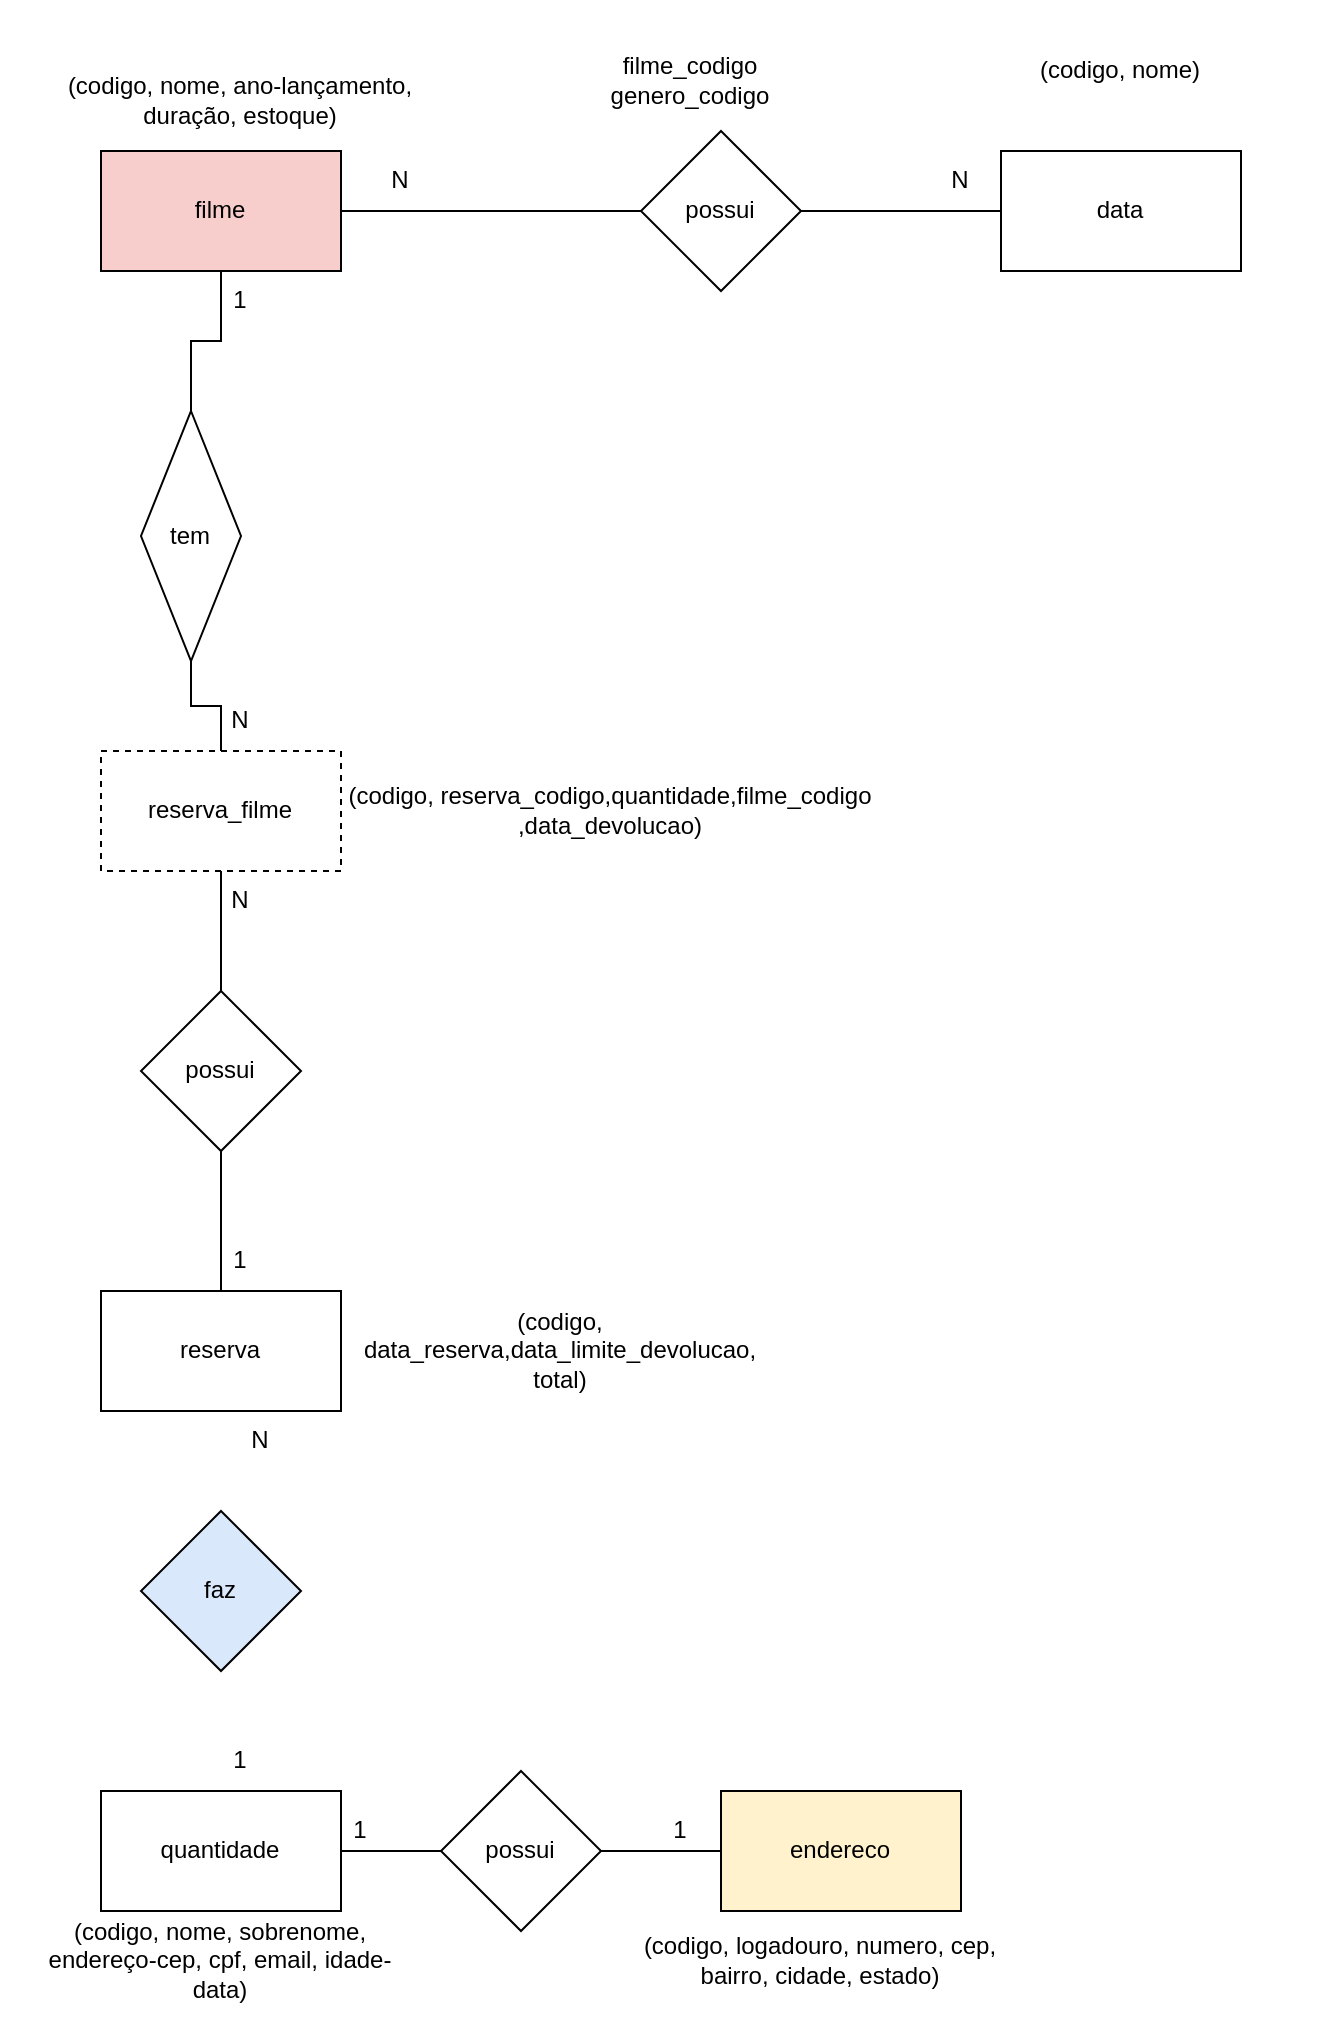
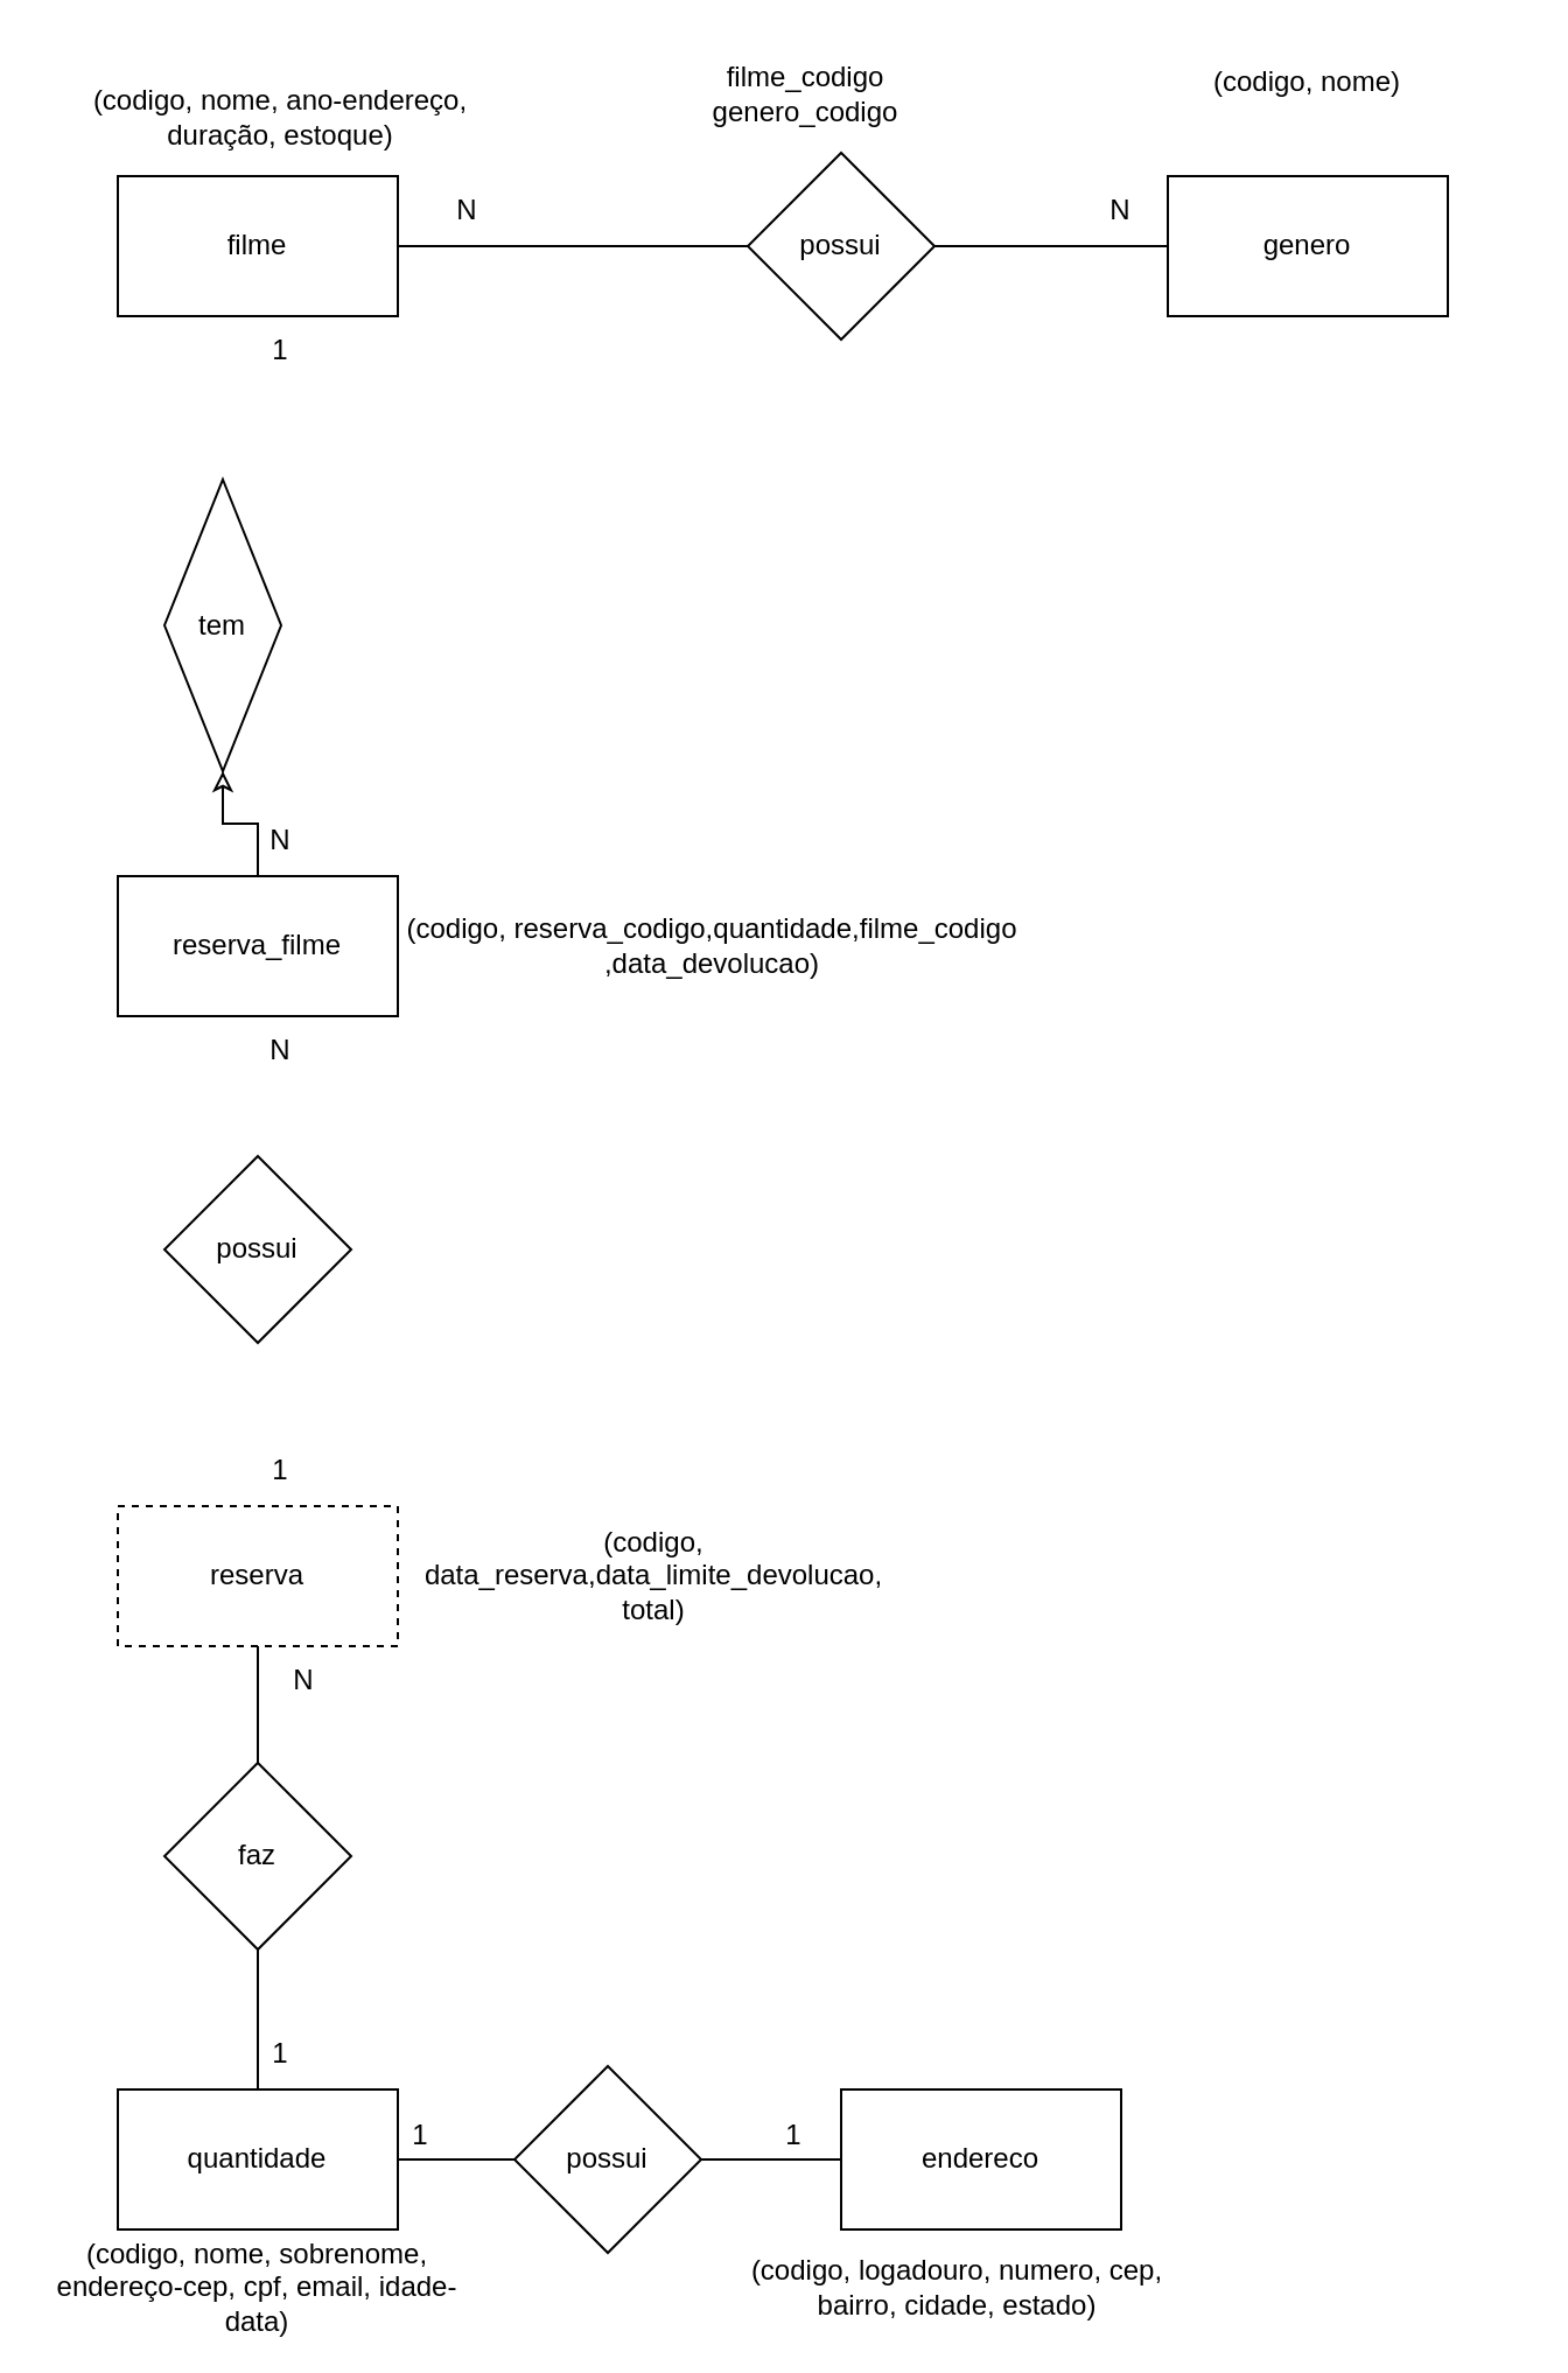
  <mxCell id="0" />
  <mxCell id="1" parent="0" />
- <mxCell id="2" style="edgeStyle=orthogonalEdgeStyle;rounded=0;orthogonalLoop=1;jettySize=auto;html=1;entryX=0.5;entryY=0;entryDx=0;entryDy=0;endArrow=none;endFill=0;" edge="1" parent="1" source="3" target="36"><mxGeometry relative="1" as="geometry" /></mxCell>
- <mxCell id="3" value="filme" style="rounded=0;whiteSpace=wrap;html=1;fillColor=#f8cecc;" vertex="1" parent="1"><mxGeometry x="50" y="75" width="120" height="60" as="geometry" /></mxCell>
+ <mxCell id="3" value="filme" style="rounded=0;whiteSpace=wrap;html=1;" vertex="1" parent="1"><mxGeometry x="50" y="75" width="120" height="60" as="geometry" /></mxCell>
  <mxCell id="4" style="edgeStyle=orthogonalEdgeStyle;rounded=0;orthogonalLoop=1;jettySize=auto;html=1;exitX=0;exitY=0.5;exitDx=0;exitDy=0;entryX=1;entryY=0.5;entryDx=0;entryDy=0;endArrow=none;endFill=0;" edge="1" parent="1" source="5" target="8"><mxGeometry relative="1" as="geometry" /></mxCell>
- <mxCell id="5" value="data" style="rounded=0;whiteSpace=wrap;html=1;" vertex="1" parent="1"><mxGeometry x="500" y="75" width="120" height="60" as="geometry" /></mxCell>
- <mxCell id="6" value="(codigo, nome, ano-lançamento, duração, estoque)" style="text;html=1;strokeColor=none;fillColor=none;align=center;verticalAlign=middle;whiteSpace=wrap;rounded=0;" vertex="1" parent="1"><mxGeometry x="30" y="35" width="180" height="30" as="geometry" /></mxCell>
+ <mxCell id="5" value="genero" style="rounded=0;whiteSpace=wrap;html=1;" vertex="1" parent="1"><mxGeometry x="500" y="75" width="120" height="60" as="geometry" /></mxCell>
+ <mxCell id="6" value="(codigo, nome, ano-endereço, duração, estoque)" style="text;html=1;strokeColor=none;fillColor=none;align=center;verticalAlign=middle;whiteSpace=wrap;rounded=0;" vertex="1" parent="1"><mxGeometry x="30" y="35" width="180" height="30" as="geometry" /></mxCell>
  <mxCell id="7" style="edgeStyle=orthogonalEdgeStyle;rounded=0;orthogonalLoop=1;jettySize=auto;html=1;exitX=0;exitY=0.5;exitDx=0;exitDy=0;entryX=1;entryY=0.5;entryDx=0;entryDy=0;endArrow=none;endFill=0;" edge="1" parent="1" source="8" target="3"><mxGeometry relative="1" as="geometry" /></mxCell>
  <mxCell id="8" value="possui" style="rhombus;whiteSpace=wrap;html=1;" vertex="1" parent="1"><mxGeometry x="320" y="65" width="80" height="80" as="geometry" /></mxCell>
  <mxCell id="9" value="(codigo, nome)" style="text;html=1;strokeColor=none;fillColor=none;align=center;verticalAlign=middle;whiteSpace=wrap;rounded=0;" vertex="1" parent="1"><mxGeometry x="470" y="20" width="180" height="30" as="geometry" /></mxCell>
  <mxCell id="10" value="filme_codigo&lt;br&gt;genero_codigo" style="text;html=1;strokeColor=none;fillColor=none;align=center;verticalAlign=middle;whiteSpace=wrap;rounded=0;" vertex="1" parent="1"><mxGeometry x="300" y="25" width="90" height="30" as="geometry" /></mxCell>
  <mxCell id="11" value="quantidade" style="rounded=0;whiteSpace=wrap;html=1;" vertex="1" parent="1"><mxGeometry x="50" y="895" width="120" height="60" as="geometry" /></mxCell>
  <mxCell id="12" value="(codigo, nome, sobrenome, endereço-cep, cpf, email, idade-data)" style="text;html=1;strokeColor=none;fillColor=none;align=center;verticalAlign=middle;whiteSpace=wrap;rounded=0;" vertex="1" parent="1"><mxGeometry x="20" y="965" width="180" height="30" as="geometry" /></mxCell>
  <mxCell id="13" value="N" style="text;html=1;strokeColor=none;fillColor=none;align=center;verticalAlign=middle;whiteSpace=wrap;rounded=0;" vertex="1" parent="1"><mxGeometry x="170" y="75" width="60" height="30" as="geometry" /></mxCell>
  <mxCell id="14" value="N" style="text;html=1;strokeColor=none;fillColor=none;align=center;verticalAlign=middle;whiteSpace=wrap;rounded=0;" vertex="1" parent="1"><mxGeometry x="450" y="75" width="60" height="30" as="geometry" /></mxCell>
  <mxCell id="15" value="" style="edgeStyle=orthogonalEdgeStyle;rounded=0;orthogonalLoop=1;jettySize=auto;html=1;endArrow=none;endFill=0;" edge="1" parent="1" source="17" target="18"><mxGeometry relative="1" as="geometry" /></mxCell>
  <mxCell id="16" style="edgeStyle=orthogonalEdgeStyle;rounded=0;orthogonalLoop=1;jettySize=auto;html=1;entryX=1;entryY=0.5;entryDx=0;entryDy=0;endArrow=none;endFill=0;" edge="1" parent="1" source="17" target="11"><mxGeometry relative="1" as="geometry" /></mxCell>
  <mxCell id="17" value="possui" style="rhombus;whiteSpace=wrap;html=1;" vertex="1" parent="1"><mxGeometry x="220" y="885" width="80" height="80" as="geometry" /></mxCell>
- <mxCell id="18" value="endereco" style="rounded=0;whiteSpace=wrap;html=1;fillColor=#fff2cc;" vertex="1" parent="1"><mxGeometry x="360" y="895" width="120" height="60" as="geometry" /></mxCell>
+ <mxCell id="18" value="endereco" style="rounded=0;whiteSpace=wrap;html=1;" vertex="1" parent="1"><mxGeometry x="360" y="895" width="120" height="60" as="geometry" /></mxCell>
  <mxCell id="19" value="1" style="text;html=1;strokeColor=none;fillColor=none;align=center;verticalAlign=middle;whiteSpace=wrap;rounded=0;" vertex="1" parent="1"><mxGeometry x="150" y="900" width="60" height="30" as="geometry" /></mxCell>
  <mxCell id="20" value="1" style="text;html=1;strokeColor=none;fillColor=none;align=center;verticalAlign=middle;whiteSpace=wrap;rounded=0;" vertex="1" parent="1"><mxGeometry x="310" y="900" width="60" height="30" as="geometry" /></mxCell>
  <mxCell id="21" value="(codigo, logadouro, numero, cep, bairro, cidade, estado)" style="text;html=1;strokeColor=none;fillColor=none;align=center;verticalAlign=middle;whiteSpace=wrap;rounded=0;" vertex="1" parent="1"><mxGeometry x="320" y="965" width="180" height="30" as="geometry" /></mxCell>
- <mxCell id="23" value="faz" style="rhombus;whiteSpace=wrap;html=1;fillColor=#dae8fc;" vertex="1" parent="1"><mxGeometry x="70" y="755" width="80" height="80" as="geometry" /></mxCell>
- <mxCell id="25" style="edgeStyle=orthogonalEdgeStyle;rounded=0;orthogonalLoop=1;jettySize=auto;html=1;entryX=0.5;entryY=1;entryDx=0;entryDy=0;endArrow=none;endFill=0;" edge="1" parent="1" source="26" target="31"><mxGeometry relative="1" as="geometry" /></mxCell>
- <mxCell id="26" value="reserva" style="rounded=0;whiteSpace=wrap;html=1;" vertex="1" parent="1"><mxGeometry x="50" y="645" width="120" height="60" as="geometry" /></mxCell>
+ <mxCell id="22" style="edgeStyle=orthogonalEdgeStyle;rounded=0;orthogonalLoop=1;jettySize=auto;html=1;endArrow=none;endFill=0;" edge="1" parent="1" source="23" target="11"><mxGeometry relative="1" as="geometry" /></mxCell>
+ <mxCell id="23" value="faz" style="rhombus;whiteSpace=wrap;html=1;" vertex="1" parent="1"><mxGeometry x="70" y="755" width="80" height="80" as="geometry" /></mxCell>
+ <mxCell id="24" style="edgeStyle=orthogonalEdgeStyle;rounded=0;orthogonalLoop=1;jettySize=auto;html=1;entryX=0.5;entryY=0;entryDx=0;entryDy=0;endArrow=none;endFill=0;" edge="1" parent="1" source="26" target="23"><mxGeometry relative="1" as="geometry" /></mxCell>
+ <mxCell id="26" value="reserva" style="rounded=0;whiteSpace=wrap;html=1;dashed=1;" vertex="1" parent="1"><mxGeometry x="50" y="645" width="120" height="60" as="geometry" /></mxCell>
  <mxCell id="27" value="N" style="text;html=1;strokeColor=none;fillColor=none;align=center;verticalAlign=middle;whiteSpace=wrap;rounded=0;" vertex="1" parent="1"><mxGeometry x="100" y="705" width="60" height="30" as="geometry" /></mxCell>
  <mxCell id="28" value="1" style="text;html=1;strokeColor=none;fillColor=none;align=center;verticalAlign=middle;whiteSpace=wrap;rounded=0;" vertex="1" parent="1"><mxGeometry x="90" y="865" width="60" height="30" as="geometry" /></mxCell>
  <mxCell id="29" value="(codigo, data_reserva,data_limite_devolucao, total)" style="text;html=1;strokeColor=none;fillColor=none;align=center;verticalAlign=middle;whiteSpace=wrap;rounded=0;" vertex="1" parent="1"><mxGeometry x="170" y="660" width="220" height="30" as="geometry" /></mxCell>
- <mxCell id="30" style="edgeStyle=orthogonalEdgeStyle;rounded=0;orthogonalLoop=1;jettySize=auto;html=1;entryX=0.5;entryY=1;entryDx=0;entryDy=0;endArrow=none;endFill=0;" edge="1" parent="1" source="31" target="36"><mxGeometry relative="1" as="geometry" /></mxCell>
- <mxCell id="31" value="reserva_filme" style="rounded=0;whiteSpace=wrap;html=1;dashed=1;" vertex="1" parent="1"><mxGeometry x="50" y="375" width="120" height="60" as="geometry" /></mxCell>
+ <mxCell id="30" style="edgeStyle=orthogonalEdgeStyle;rounded=0;orthogonalLoop=1;jettySize=auto;html=1;entryX=0.5;entryY=1;entryDx=0;entryDy=0;endArrow=classic;endFill=0;" edge="1" parent="1" source="31" target="36"><mxGeometry relative="1" as="geometry" /></mxCell>
+ <mxCell id="31" value="reserva_filme" style="rounded=0;whiteSpace=wrap;html=1;" vertex="1" parent="1"><mxGeometry x="50" y="375" width="120" height="60" as="geometry" /></mxCell>
  <mxCell id="32" value="(codigo, reserva_codigo,quantidade,filme_codigo ,data_devolucao)" style="text;html=1;strokeColor=none;fillColor=none;align=center;verticalAlign=middle;whiteSpace=wrap;rounded=0;" vertex="1" parent="1"><mxGeometry x="170" y="390" width="270" height="30" as="geometry" /></mxCell>
  <mxCell id="33" value="possui" style="rhombus;whiteSpace=wrap;html=1;" vertex="1" parent="1"><mxGeometry x="70" y="495" width="80" height="80" as="geometry" /></mxCell>
  <mxCell id="34" value="1" style="text;html=1;strokeColor=none;fillColor=none;align=center;verticalAlign=middle;whiteSpace=wrap;rounded=0;" vertex="1" parent="1"><mxGeometry x="90" y="615" width="60" height="30" as="geometry" /></mxCell>
  <mxCell id="35" value="N" style="text;html=1;strokeColor=none;fillColor=none;align=center;verticalAlign=middle;whiteSpace=wrap;rounded=0;" vertex="1" parent="1"><mxGeometry x="90" y="435" width="60" height="30" as="geometry" /></mxCell>
  <mxCell id="36" value="tem" style="rhombus;whiteSpace=wrap;html=1;" vertex="1" parent="1"><mxGeometry x="70" y="205" width="50" height="125" as="geometry" /></mxCell>
  <mxCell id="37" value="1" style="text;html=1;strokeColor=none;fillColor=none;align=center;verticalAlign=middle;whiteSpace=wrap;rounded=0;" vertex="1" parent="1"><mxGeometry x="90" y="135" width="60" height="30" as="geometry" /></mxCell>
  <mxCell id="38" value="N" style="text;html=1;strokeColor=none;fillColor=none;align=center;verticalAlign=middle;whiteSpace=wrap;rounded=0;" vertex="1" parent="1"><mxGeometry x="90" y="345" width="60" height="30" as="geometry" /></mxCell>
